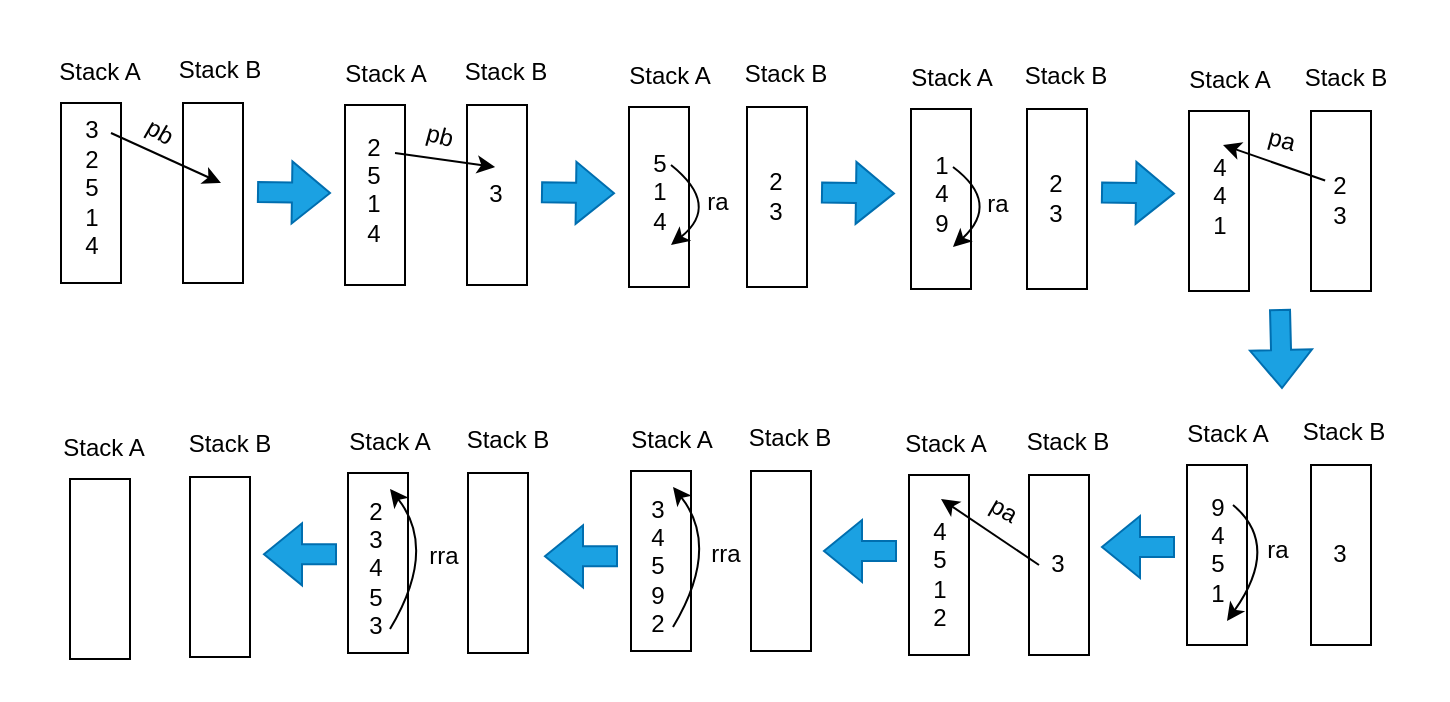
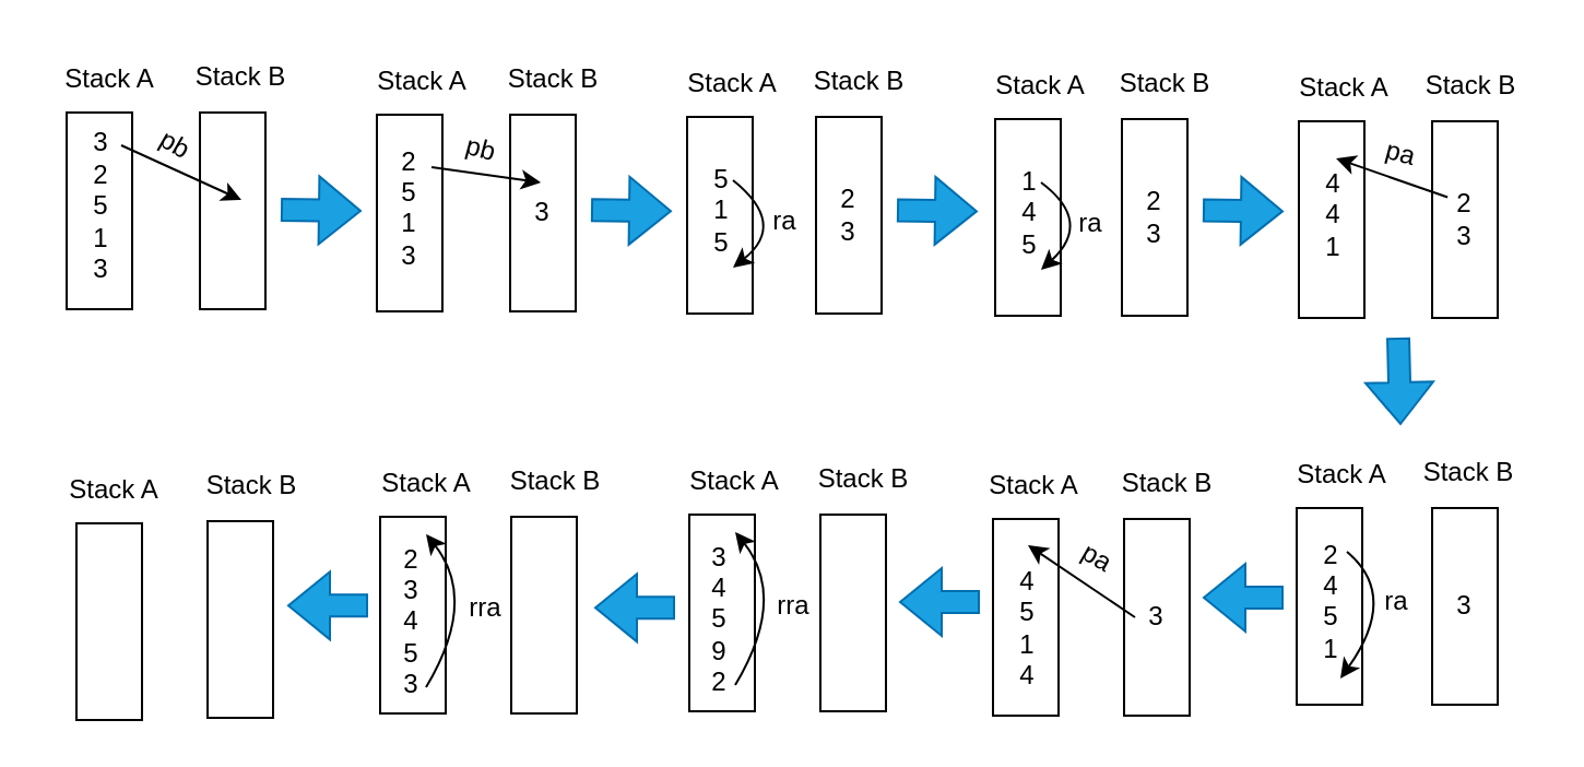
  <mxCell id="0" />
  <mxCell id="1" parent="0" />
  <mxCell id="2" value="" style="rounded=0;whiteSpace=wrap;html=1;" vertex="1" parent="1"><mxGeometry x="30" y="51" width="30" height="90" as="geometry" /></mxCell>
  <mxCell id="3" value="Stack A" style="text;html=1;align=center;verticalAlign=middle;whiteSpace=wrap;rounded=0;" vertex="1" parent="1"><mxGeometry x="20" y="21" width="60" height="30" as="geometry" /></mxCell>
  <mxCell id="4" value="Stack B" style="text;html=1;align=center;verticalAlign=middle;whiteSpace=wrap;rounded=0;" vertex="1" parent="1"><mxGeometry x="80" y="20" width="60" height="30" as="geometry" /></mxCell>
- <mxCell id="5" value="3&lt;div&gt;2&lt;/div&gt;&lt;div&gt;5&lt;/div&gt;&lt;div&gt;1&lt;/div&gt;&lt;div&gt;4&lt;/div&gt;&lt;div&gt;&lt;br&gt;&lt;/div&gt;" style="text;html=1;align=center;verticalAlign=middle;whiteSpace=wrap;rounded=0;" vertex="1" parent="1"><mxGeometry x="31" y="63" width="30" height="76" as="geometry" /></mxCell>
+ <mxCell id="5" value="3&lt;div&gt;2&lt;/div&gt;&lt;div&gt;5&lt;/div&gt;&lt;div&gt;1&lt;/div&gt;&lt;div&gt;3&lt;/div&gt;&lt;div&gt;&lt;br&gt;&lt;/div&gt;" style="text;html=1;align=center;verticalAlign=middle;whiteSpace=wrap;rounded=0;" vertex="1" parent="1"><mxGeometry x="31" y="63" width="30" height="76" as="geometry" /></mxCell>
  <mxCell id="6" value="" style="rounded=0;whiteSpace=wrap;html=1;" vertex="1" parent="1"><mxGeometry x="91" y="51" width="30" height="90" as="geometry" /></mxCell>
  <mxCell id="7" value="" style="shape=flexArrow;endArrow=classic;html=1;rounded=0;fillColor=#1ba1e2;strokeColor=#006EAF;" edge="1" parent="1"><mxGeometry width="50" height="50" relative="1" as="geometry"><mxPoint x="128" y="95.5" as="sourcePoint" /><mxPoint x="165" y="96" as="targetPoint" /></mxGeometry></mxCell>
  <mxCell id="8" value="pb" style="text;html=1;align=center;verticalAlign=middle;whiteSpace=wrap;rounded=0;rotation=30;" vertex="1" parent="1"><mxGeometry x="50" y="51" width="60" height="30" as="geometry" /></mxCell>
  <mxCell id="9" value="" style="rounded=0;whiteSpace=wrap;html=1;" vertex="1" parent="1"><mxGeometry x="172" y="52" width="30" height="90" as="geometry" /></mxCell>
  <mxCell id="10" value="Stack A" style="text;html=1;align=center;verticalAlign=middle;whiteSpace=wrap;rounded=0;" vertex="1" parent="1"><mxGeometry x="163" y="22" width="60" height="30" as="geometry" /></mxCell>
  <mxCell id="11" value="Stack B" style="text;html=1;align=center;verticalAlign=middle;whiteSpace=wrap;rounded=0;" vertex="1" parent="1"><mxGeometry x="223" y="21" width="60" height="30" as="geometry" /></mxCell>
- <mxCell id="12" value="&lt;span style=&quot;background-color: transparent; color: light-dark(rgb(0, 0, 0), rgb(255, 255, 255));&quot;&gt;2&lt;/span&gt;&lt;div&gt;5&lt;/div&gt;&lt;div&gt;1&lt;/div&gt;&lt;div&gt;4&lt;/div&gt;&lt;div&gt;&lt;br&gt;&lt;/div&gt;" style="text;html=1;align=center;verticalAlign=middle;whiteSpace=wrap;rounded=0;" vertex="1" parent="1"><mxGeometry x="172" y="64" width="30" height="76" as="geometry" /></mxCell>
+ <mxCell id="12" value="&lt;span style=&quot;background-color: transparent; color: light-dark(rgb(0, 0, 0), rgb(255, 255, 255));&quot;&gt;2&lt;/span&gt;&lt;div&gt;5&lt;/div&gt;&lt;div&gt;1&lt;/div&gt;&lt;div&gt;3&lt;/div&gt;&lt;div&gt;&lt;br&gt;&lt;/div&gt;" style="text;html=1;align=center;verticalAlign=middle;whiteSpace=wrap;rounded=0;" vertex="1" parent="1"><mxGeometry x="172" y="64" width="30" height="76" as="geometry" /></mxCell>
  <mxCell id="13" value="" style="rounded=0;whiteSpace=wrap;html=1;" vertex="1" parent="1"><mxGeometry x="233" y="52" width="30" height="90" as="geometry" /></mxCell>
  <mxCell id="14" value="3" style="text;html=1;align=center;verticalAlign=middle;whiteSpace=wrap;rounded=0;" vertex="1" parent="1"><mxGeometry x="238" y="82" width="20" height="30" as="geometry" /></mxCell>
  <mxCell id="15" value="" style="endArrow=classic;html=1;rounded=0;" edge="1" parent="1"><mxGeometry width="50" height="50" relative="1" as="geometry"><mxPoint x="55" y="66" as="sourcePoint" /><mxPoint x="110" y="91" as="targetPoint" /></mxGeometry></mxCell>
  <mxCell id="16" value="" style="endArrow=classic;html=1;rounded=0;entryX=1;entryY=0.75;entryDx=0;entryDy=0;" edge="1" parent="1" target="17"><mxGeometry width="50" height="50" relative="1" as="geometry"><mxPoint x="197" y="76" as="sourcePoint" /><mxPoint x="254.2" y="85.21" as="targetPoint" /></mxGeometry></mxCell>
  <mxCell id="17" value="pb" style="text;html=1;align=center;verticalAlign=middle;whiteSpace=wrap;rounded=0;rotation=15;" vertex="1" parent="1"><mxGeometry x="190" y="53" width="60" height="30" as="geometry" /></mxCell>
  <mxCell id="18" value="" style="rounded=0;whiteSpace=wrap;html=1;" vertex="1" parent="1"><mxGeometry x="314" y="53" width="30" height="90" as="geometry" /></mxCell>
  <mxCell id="19" value="Stack A" style="text;html=1;align=center;verticalAlign=middle;whiteSpace=wrap;rounded=0;" vertex="1" parent="1"><mxGeometry x="305" y="23" width="60" height="30" as="geometry" /></mxCell>
  <mxCell id="20" value="Stack B" style="text;html=1;align=center;verticalAlign=middle;whiteSpace=wrap;rounded=0;" vertex="1" parent="1"><mxGeometry x="363" y="22" width="60" height="30" as="geometry" /></mxCell>
- <mxCell id="21" value="&lt;span style=&quot;background-color: transparent; color: light-dark(rgb(0, 0, 0), rgb(255, 255, 255));&quot;&gt;5&lt;/span&gt;&lt;div&gt;1&lt;/div&gt;&lt;div&gt;4&lt;/div&gt;&lt;div&gt;&lt;br&gt;&lt;/div&gt;" style="text;html=1;align=center;verticalAlign=middle;whiteSpace=wrap;rounded=0;" vertex="1" parent="1"><mxGeometry x="315" y="65" width="30" height="76" as="geometry" /></mxCell>
+ <mxCell id="21" value="&lt;span style=&quot;background-color: transparent; color: light-dark(rgb(0, 0, 0), rgb(255, 255, 255));&quot;&gt;5&lt;/span&gt;&lt;div&gt;1&lt;/div&gt;&lt;div&gt;5&lt;/div&gt;&lt;div&gt;&lt;br&gt;&lt;/div&gt;" style="text;html=1;align=center;verticalAlign=middle;whiteSpace=wrap;rounded=0;" vertex="1" parent="1"><mxGeometry x="315" y="65" width="30" height="76" as="geometry" /></mxCell>
  <mxCell id="22" value="" style="rounded=0;whiteSpace=wrap;html=1;" vertex="1" parent="1"><mxGeometry x="373" y="53" width="30" height="90" as="geometry" /></mxCell>
  <mxCell id="23" value="2&lt;div&gt;3&lt;/div&gt;" style="text;html=1;align=center;verticalAlign=middle;whiteSpace=wrap;rounded=0;" vertex="1" parent="1"><mxGeometry x="378" y="83" width="20" height="30" as="geometry" /></mxCell>
  <mxCell id="24" value="" style="curved=1;endArrow=classic;html=1;rounded=0;" edge="1" parent="1"><mxGeometry width="50" height="50" relative="1" as="geometry"><mxPoint x="335" y="82" as="sourcePoint" /><mxPoint x="335" y="122" as="targetPoint" /><Array as="points"><mxPoint x="360" y="102" /></Array></mxGeometry></mxCell>
  <mxCell id="25" value="ra" style="text;html=1;align=center;verticalAlign=middle;whiteSpace=wrap;rounded=0;" vertex="1" parent="1"><mxGeometry x="329" y="86" width="60" height="30" as="geometry" /></mxCell>
  <mxCell id="26" value="" style="rounded=0;whiteSpace=wrap;html=1;" vertex="1" parent="1"><mxGeometry x="455" y="54" width="30" height="90" as="geometry" /></mxCell>
  <mxCell id="27" value="Stack A" style="text;html=1;align=center;verticalAlign=middle;whiteSpace=wrap;rounded=0;" vertex="1" parent="1"><mxGeometry x="446" y="24" width="60" height="30" as="geometry" /></mxCell>
  <mxCell id="28" value="Stack B" style="text;html=1;align=center;verticalAlign=middle;whiteSpace=wrap;rounded=0;" vertex="1" parent="1"><mxGeometry x="503" y="23" width="60" height="30" as="geometry" /></mxCell>
- <mxCell id="29" value="&lt;span style=&quot;background-color: transparent; color: light-dark(rgb(0, 0, 0), rgb(255, 255, 255));&quot;&gt;1&lt;/span&gt;&lt;div data-l-s=&quot;14385&quot;&gt;4&lt;/div&gt;&lt;div&gt;9&lt;/div&gt;" style="text;html=1;align=center;verticalAlign=middle;whiteSpace=wrap;rounded=0;" vertex="1" parent="1"><mxGeometry x="456" y="59" width="30" height="76" as="geometry" /></mxCell>
+ <mxCell id="29" value="&lt;span style=&quot;background-color: transparent; color: light-dark(rgb(0, 0, 0), rgb(255, 255, 255));&quot;&gt;1&lt;/span&gt;&lt;div data-l-s=&quot;14385&quot;&gt;4&lt;/div&gt;&lt;div&gt;5&lt;/div&gt;" style="text;html=1;align=center;verticalAlign=middle;whiteSpace=wrap;rounded=0;" vertex="1" parent="1"><mxGeometry x="456" y="59" width="30" height="76" as="geometry" /></mxCell>
  <mxCell id="30" value="" style="rounded=0;whiteSpace=wrap;html=1;" vertex="1" parent="1"><mxGeometry x="513" y="54" width="30" height="90" as="geometry" /></mxCell>
  <mxCell id="31" value="" style="shape=flexArrow;endArrow=classic;html=1;rounded=0;fillColor=#1ba1e2;strokeColor=#006EAF;" edge="1" parent="1"><mxGeometry width="50" height="50" relative="1" as="geometry"><mxPoint x="639.5" y="154" as="sourcePoint" /><mxPoint x="640.5" y="194" as="targetPoint" /></mxGeometry></mxCell>
  <mxCell id="32" value="2&lt;div&gt;3&lt;/div&gt;" style="text;html=1;align=center;verticalAlign=middle;whiteSpace=wrap;rounded=0;" vertex="1" parent="1"><mxGeometry x="518" y="84" width="20" height="30" as="geometry" /></mxCell>
  <mxCell id="33" value="" style="curved=1;endArrow=classic;html=1;rounded=0;" edge="1" parent="1"><mxGeometry width="50" height="50" relative="1" as="geometry"><mxPoint x="476" y="83" as="sourcePoint" /><mxPoint x="476" y="123" as="targetPoint" /><Array as="points"><mxPoint x="500" y="101" /></Array></mxGeometry></mxCell>
  <mxCell id="34" value="ra" style="text;html=1;align=center;verticalAlign=middle;whiteSpace=wrap;rounded=0;" vertex="1" parent="1"><mxGeometry x="469" y="87" width="60" height="30" as="geometry" /></mxCell>
  <mxCell id="35" value="" style="rounded=0;whiteSpace=wrap;html=1;" vertex="1" parent="1"><mxGeometry x="594" y="55" width="30" height="90" as="geometry" /></mxCell>
  <mxCell id="36" value="Stack A" style="text;html=1;align=center;verticalAlign=middle;whiteSpace=wrap;rounded=0;" vertex="1" parent="1"><mxGeometry x="585" y="25" width="60" height="30" as="geometry" /></mxCell>
  <mxCell id="37" value="Stack B" style="text;html=1;align=center;verticalAlign=middle;whiteSpace=wrap;rounded=0;" vertex="1" parent="1"><mxGeometry x="643" y="24" width="60" height="30" as="geometry" /></mxCell>
  <mxCell id="38" value="4&lt;div&gt;4&lt;/div&gt;&lt;div&gt;1&lt;br&gt;&lt;div&gt;&lt;br&gt;&lt;/div&gt;&lt;/div&gt;" style="text;html=1;align=center;verticalAlign=middle;whiteSpace=wrap;rounded=0;" vertex="1" parent="1"><mxGeometry x="595" y="67" width="30" height="76" as="geometry" /></mxCell>
  <mxCell id="39" value="" style="rounded=0;whiteSpace=wrap;html=1;" vertex="1" parent="1"><mxGeometry x="655" y="55" width="30" height="90" as="geometry" /></mxCell>
  <mxCell id="40" value="2&lt;div&gt;3&lt;/div&gt;" style="text;html=1;align=center;verticalAlign=middle;whiteSpace=wrap;rounded=0;" vertex="1" parent="1"><mxGeometry x="660" y="85" width="20" height="30" as="geometry" /></mxCell>
  <mxCell id="41" value="" style="endArrow=classic;html=1;rounded=0;exitX=0.103;exitY=0.158;exitDx=0;exitDy=0;exitPerimeter=0;" edge="1" parent="1" source="40"><mxGeometry width="50" height="50" relative="1" as="geometry"><mxPoint x="673" y="93" as="sourcePoint" /><mxPoint x="611" y="72" as="targetPoint" /></mxGeometry></mxCell>
  <mxCell id="42" value="pa" style="text;html=1;align=center;verticalAlign=middle;whiteSpace=wrap;rounded=0;rotation=15;" vertex="1" parent="1"><mxGeometry x="611" y="55" width="60" height="30" as="geometry" /></mxCell>
  <mxCell id="43" value="" style="rounded=0;whiteSpace=wrap;html=1;" vertex="1" parent="1"><mxGeometry x="593" y="232" width="30" height="90" as="geometry" /></mxCell>
  <mxCell id="44" value="Stack A" style="text;html=1;align=center;verticalAlign=middle;whiteSpace=wrap;rounded=0;" vertex="1" parent="1"><mxGeometry x="584" y="202" width="60" height="30" as="geometry" /></mxCell>
  <mxCell id="45" value="Stack B" style="text;html=1;align=center;verticalAlign=middle;whiteSpace=wrap;rounded=0;" vertex="1" parent="1"><mxGeometry x="642" y="201" width="60" height="30" as="geometry" /></mxCell>
- <mxCell id="46" value="&lt;span style=&quot;background-color: transparent; color: light-dark(rgb(0, 0, 0), rgb(255, 255, 255));&quot;&gt;9&lt;/span&gt;&lt;div&gt;4&lt;/div&gt;&lt;div&gt;5&lt;/div&gt;&lt;div&gt;1&lt;br&gt;&lt;div&gt;&lt;br&gt;&lt;/div&gt;&lt;/div&gt;" style="text;html=1;align=center;verticalAlign=middle;whiteSpace=wrap;rounded=0;" vertex="1" parent="1"><mxGeometry x="594" y="244" width="30" height="76" as="geometry" /></mxCell>
+ <mxCell id="46" value="&lt;span style=&quot;background-color: transparent; color: light-dark(rgb(0, 0, 0), rgb(255, 255, 255));&quot;&gt;2&lt;/span&gt;&lt;div&gt;4&lt;/div&gt;&lt;div&gt;5&lt;/div&gt;&lt;div&gt;1&lt;br&gt;&lt;div&gt;&lt;br&gt;&lt;/div&gt;&lt;/div&gt;" style="text;html=1;align=center;verticalAlign=middle;whiteSpace=wrap;rounded=0;" vertex="1" parent="1"><mxGeometry x="594" y="244" width="30" height="76" as="geometry" /></mxCell>
  <mxCell id="47" value="" style="rounded=0;whiteSpace=wrap;html=1;" vertex="1" parent="1"><mxGeometry x="655" y="232" width="30" height="90" as="geometry" /></mxCell>
  <mxCell id="48" value="&lt;div&gt;3&lt;/div&gt;" style="text;html=1;align=center;verticalAlign=middle;whiteSpace=wrap;rounded=0;" vertex="1" parent="1"><mxGeometry x="660" y="262" width="20" height="30" as="geometry" /></mxCell>
  <mxCell id="49" value="" style="curved=1;endArrow=classic;html=1;rounded=0;entryX=0.533;entryY=0.908;entryDx=0;entryDy=0;entryPerimeter=0;" edge="1" parent="1"><mxGeometry width="50" height="50" relative="1" as="geometry"><mxPoint x="616" y="252" as="sourcePoint" /><mxPoint x="612.99" y="310.008" as="targetPoint" /><Array as="points"><mxPoint x="640" y="272" /></Array></mxGeometry></mxCell>
  <mxCell id="50" value="ra" style="text;html=1;align=center;verticalAlign=middle;whiteSpace=wrap;rounded=0;" vertex="1" parent="1"><mxGeometry x="609" y="260" width="60" height="30" as="geometry" /></mxCell>
  <mxCell id="51" value="" style="rounded=0;whiteSpace=wrap;html=1;" vertex="1" parent="1"><mxGeometry x="454" y="237" width="30" height="90" as="geometry" /></mxCell>
  <mxCell id="52" value="Stack A" style="text;html=1;align=center;verticalAlign=middle;whiteSpace=wrap;rounded=0;" vertex="1" parent="1"><mxGeometry x="443" y="207" width="60" height="30" as="geometry" /></mxCell>
  <mxCell id="53" value="Stack B" style="text;html=1;align=center;verticalAlign=middle;whiteSpace=wrap;rounded=0;" vertex="1" parent="1"><mxGeometry x="504" y="206" width="60" height="30" as="geometry" /></mxCell>
- <mxCell id="54" value="&lt;div&gt;&lt;div&gt;4&lt;/div&gt;&lt;/div&gt;&lt;div&gt;5&lt;/div&gt;&lt;div&gt;1&lt;/div&gt;&lt;div&gt;2&lt;/div&gt;" style="text;html=1;align=center;verticalAlign=middle;whiteSpace=wrap;rounded=0;" vertex="1" parent="1"><mxGeometry x="455" y="249" width="30" height="76" as="geometry" /></mxCell>
+ <mxCell id="54" value="&lt;div&gt;&lt;div&gt;4&lt;/div&gt;&lt;/div&gt;&lt;div&gt;5&lt;/div&gt;&lt;div&gt;1&lt;/div&gt;&lt;div&gt;4&lt;/div&gt;" style="text;html=1;align=center;verticalAlign=middle;whiteSpace=wrap;rounded=0;" vertex="1" parent="1"><mxGeometry x="455" y="249" width="30" height="76" as="geometry" /></mxCell>
  <mxCell id="55" value="" style="rounded=0;whiteSpace=wrap;html=1;" vertex="1" parent="1"><mxGeometry x="514" y="237" width="30" height="90" as="geometry" /></mxCell>
  <mxCell id="56" value="3" style="text;html=1;align=center;verticalAlign=middle;whiteSpace=wrap;rounded=0;" vertex="1" parent="1"><mxGeometry x="519" y="267" width="20" height="30" as="geometry" /></mxCell>
  <mxCell id="57" value="" style="endArrow=classic;html=1;rounded=0;exitX=0;exitY=0.5;exitDx=0;exitDy=0;entryX=0.5;entryY=0;entryDx=0;entryDy=0;" edge="1" parent="1" source="56" target="54"><mxGeometry width="50" height="50" relative="1" as="geometry"><mxPoint x="523" y="275" as="sourcePoint" /><mxPoint x="480" y="261" as="targetPoint" /></mxGeometry></mxCell>
  <mxCell id="58" value="pa" style="text;html=1;align=center;verticalAlign=middle;whiteSpace=wrap;rounded=0;rotation=30;" vertex="1" parent="1"><mxGeometry x="472" y="240" width="60" height="30" as="geometry" /></mxCell>
  <mxCell id="59" value="" style="shape=flexArrow;endArrow=classic;html=1;rounded=0;fillColor=#1ba1e2;strokeColor=#006EAF;" edge="1" parent="1"><mxGeometry width="50" height="50" relative="1" as="geometry"><mxPoint x="587" y="273" as="sourcePoint" /><mxPoint x="550" y="273" as="targetPoint" /></mxGeometry></mxCell>
  <mxCell id="60" value="" style="rounded=0;whiteSpace=wrap;html=1;" vertex="1" parent="1"><mxGeometry x="315" y="235" width="30" height="90" as="geometry" /></mxCell>
  <mxCell id="61" value="Stack A" style="text;html=1;align=center;verticalAlign=middle;whiteSpace=wrap;rounded=0;" vertex="1" parent="1"><mxGeometry x="306" y="205" width="60" height="30" as="geometry" /></mxCell>
  <mxCell id="62" value="Stack B" style="text;html=1;align=center;verticalAlign=middle;whiteSpace=wrap;rounded=0;" vertex="1" parent="1"><mxGeometry x="365" y="204" width="60" height="30" as="geometry" /></mxCell>
  <mxCell id="63" value="&lt;div&gt;&lt;div&gt;3&lt;/div&gt;&lt;/div&gt;&lt;div&gt;4&lt;/div&gt;&lt;div&gt;5&lt;/div&gt;&lt;div&gt;9&lt;/div&gt;&lt;div&gt;2&lt;/div&gt;" style="text;html=1;align=center;verticalAlign=middle;whiteSpace=wrap;rounded=0;" vertex="1" parent="1"><mxGeometry x="314" y="245" width="30" height="76" as="geometry" /></mxCell>
  <mxCell id="64" value="" style="rounded=0;whiteSpace=wrap;html=1;" vertex="1" parent="1"><mxGeometry x="375" y="235" width="30" height="90" as="geometry" /></mxCell>
  <mxCell id="65" value="" style="curved=1;endArrow=classic;html=1;rounded=0;" edge="1" parent="1"><mxGeometry width="50" height="50" relative="1" as="geometry"><mxPoint x="336" y="313" as="sourcePoint" /><mxPoint x="336" y="243" as="targetPoint" /><Array as="points"><mxPoint x="360" y="273" /></Array></mxGeometry></mxCell>
  <mxCell id="66" value="rra" style="text;html=1;align=center;verticalAlign=middle;whiteSpace=wrap;rounded=0;" vertex="1" parent="1"><mxGeometry x="333" y="262" width="60" height="30" as="geometry" /></mxCell>
  <mxCell id="67" value="" style="rounded=0;whiteSpace=wrap;html=1;" vertex="1" parent="1"><mxGeometry x="173.5" y="236" width="30" height="90" as="geometry" /></mxCell>
  <mxCell id="68" value="Stack A" style="text;html=1;align=center;verticalAlign=middle;whiteSpace=wrap;rounded=0;" vertex="1" parent="1"><mxGeometry x="164.5" y="206" width="60" height="30" as="geometry" /></mxCell>
  <mxCell id="69" value="Stack B" style="text;html=1;align=center;verticalAlign=middle;whiteSpace=wrap;rounded=0;" vertex="1" parent="1"><mxGeometry x="223.5" y="205" width="60" height="30" as="geometry" /></mxCell>
  <mxCell id="70" value="&lt;div&gt;&lt;div data-l-s=&quot;68805&quot;&gt;2&lt;/div&gt;&lt;div data-l-s=&quot;68805&quot;&gt;3&lt;/div&gt;&lt;/div&gt;&lt;div&gt;4&lt;/div&gt;&lt;div&gt;5&lt;/div&gt;&lt;div&gt;3&lt;/div&gt;" style="text;html=1;align=center;verticalAlign=middle;whiteSpace=wrap;rounded=0;" vertex="1" parent="1"><mxGeometry x="172.5" y="246" width="30" height="76" as="geometry" /></mxCell>
  <mxCell id="71" value="" style="rounded=0;whiteSpace=wrap;html=1;" vertex="1" parent="1"><mxGeometry x="233.5" y="236" width="30" height="90" as="geometry" /></mxCell>
  <mxCell id="72" value="" style="curved=1;endArrow=classic;html=1;rounded=0;" edge="1" parent="1"><mxGeometry width="50" height="50" relative="1" as="geometry"><mxPoint x="194.5" y="314" as="sourcePoint" /><mxPoint x="194.5" y="244" as="targetPoint" /><Array as="points"><mxPoint x="218.5" y="274" /></Array></mxGeometry></mxCell>
  <mxCell id="73" value="rra" style="text;html=1;align=center;verticalAlign=middle;whiteSpace=wrap;rounded=0;" vertex="1" parent="1"><mxGeometry x="191.5" y="263" width="60" height="30" as="geometry" /></mxCell>
  <mxCell id="74" value="" style="rounded=0;whiteSpace=wrap;html=1;" vertex="1" parent="1"><mxGeometry x="34.5" y="239" width="30" height="90" as="geometry" /></mxCell>
  <mxCell id="75" value="Stack A" style="text;html=1;align=center;verticalAlign=middle;whiteSpace=wrap;rounded=0;" vertex="1" parent="1"><mxGeometry x="21.5" y="209" width="60" height="30" as="geometry" /></mxCell>
  <mxCell id="76" value="Stack B" style="text;html=1;align=center;verticalAlign=middle;whiteSpace=wrap;rounded=0;" vertex="1" parent="1"><mxGeometry x="84.5" y="207" width="60" height="30" as="geometry" /></mxCell>
  <mxCell id="77" value="" style="rounded=0;whiteSpace=wrap;html=1;" vertex="1" parent="1"><mxGeometry x="94.5" y="238" width="30" height="90" as="geometry" /></mxCell>
  <mxCell id="78" value="" style="shape=flexArrow;endArrow=classic;html=1;rounded=0;fillColor=#1ba1e2;strokeColor=#006EAF;" edge="1" parent="1"><mxGeometry width="50" height="50" relative="1" as="geometry"><mxPoint x="270" y="95.66" as="sourcePoint" /><mxPoint x="307" y="96.16" as="targetPoint" /></mxGeometry></mxCell>
  <mxCell id="79" value="" style="shape=flexArrow;endArrow=classic;html=1;rounded=0;fillColor=#1ba1e2;strokeColor=#006EAF;" edge="1" parent="1"><mxGeometry width="50" height="50" relative="1" as="geometry"><mxPoint x="410" y="95.71" as="sourcePoint" /><mxPoint x="447" y="96.21" as="targetPoint" /></mxGeometry></mxCell>
  <mxCell id="80" value="" style="shape=flexArrow;endArrow=classic;html=1;rounded=0;fillColor=#1ba1e2;strokeColor=#006EAF;" edge="1" parent="1"><mxGeometry width="50" height="50" relative="1" as="geometry"><mxPoint x="550" y="95.7" as="sourcePoint" /><mxPoint x="587" y="96.2" as="targetPoint" /></mxGeometry></mxCell>
  <mxCell id="81" value="" style="shape=flexArrow;endArrow=classic;html=1;rounded=0;fillColor=#1ba1e2;strokeColor=#006EAF;" edge="1" parent="1"><mxGeometry width="50" height="50" relative="1" as="geometry"><mxPoint x="448" y="275" as="sourcePoint" /><mxPoint x="411" y="275" as="targetPoint" /></mxGeometry></mxCell>
  <mxCell id="82" value="" style="shape=flexArrow;endArrow=classic;html=1;rounded=0;fillColor=#1ba1e2;strokeColor=#006EAF;" edge="1" parent="1"><mxGeometry width="50" height="50" relative="1" as="geometry"><mxPoint x="308.5" y="277.64" as="sourcePoint" /><mxPoint x="271.5" y="277.64" as="targetPoint" /></mxGeometry></mxCell>
  <mxCell id="83" value="" style="shape=flexArrow;endArrow=classic;html=1;rounded=0;fillColor=#1ba1e2;strokeColor=#006EAF;" edge="1" parent="1"><mxGeometry width="50" height="50" relative="1" as="geometry"><mxPoint x="168" y="276.64" as="sourcePoint" /><mxPoint x="131" y="276.64" as="targetPoint" /></mxGeometry></mxCell>
